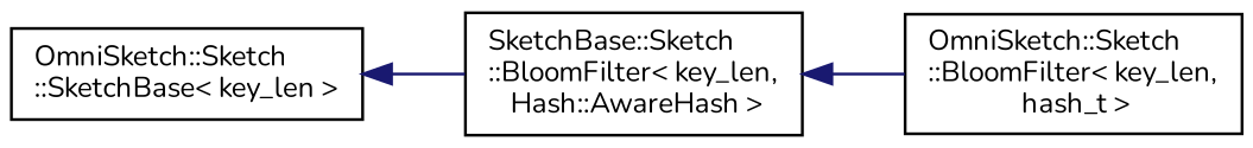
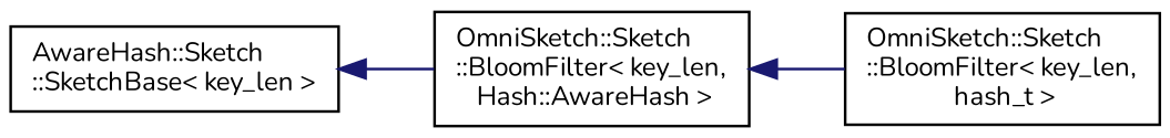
  digraph {
    fontname=Nunito
    rankdir=LR
    node [color=black fillcolor=white fontname=Nunito fontsize=10 shape=record style=filled]
    edge [color=midnightblue dir=back fontname=Nunito fontsize=10 labelfontname=Helvetica labelfontsize=10 style=solid]
-   n1 [height=0.2 label="OmniSketch::Sketch\l::SketchBase\< key_len \>" width=0.4]
-   n2 [height=0.2 label="SketchBase::Sketch\l::BloomFilter\< key_len,\l Hash::AwareHash \>" width=0.4]
+   n1 [height=0.2 label="AwareHash::Sketch\l::SketchBase\< key_len \>" width=0.4]
+   n2 [height=0.2 label="OmniSketch::Sketch\l::BloomFilter\< key_len,\l Hash::AwareHash \>" width=0.4]
    n3 [height=0.2 label="OmniSketch::Sketch\l::BloomFilter\< key_len,\l hash_t \>" width=0.4]
    n1 -> n2
    n2 -> n3
  }
